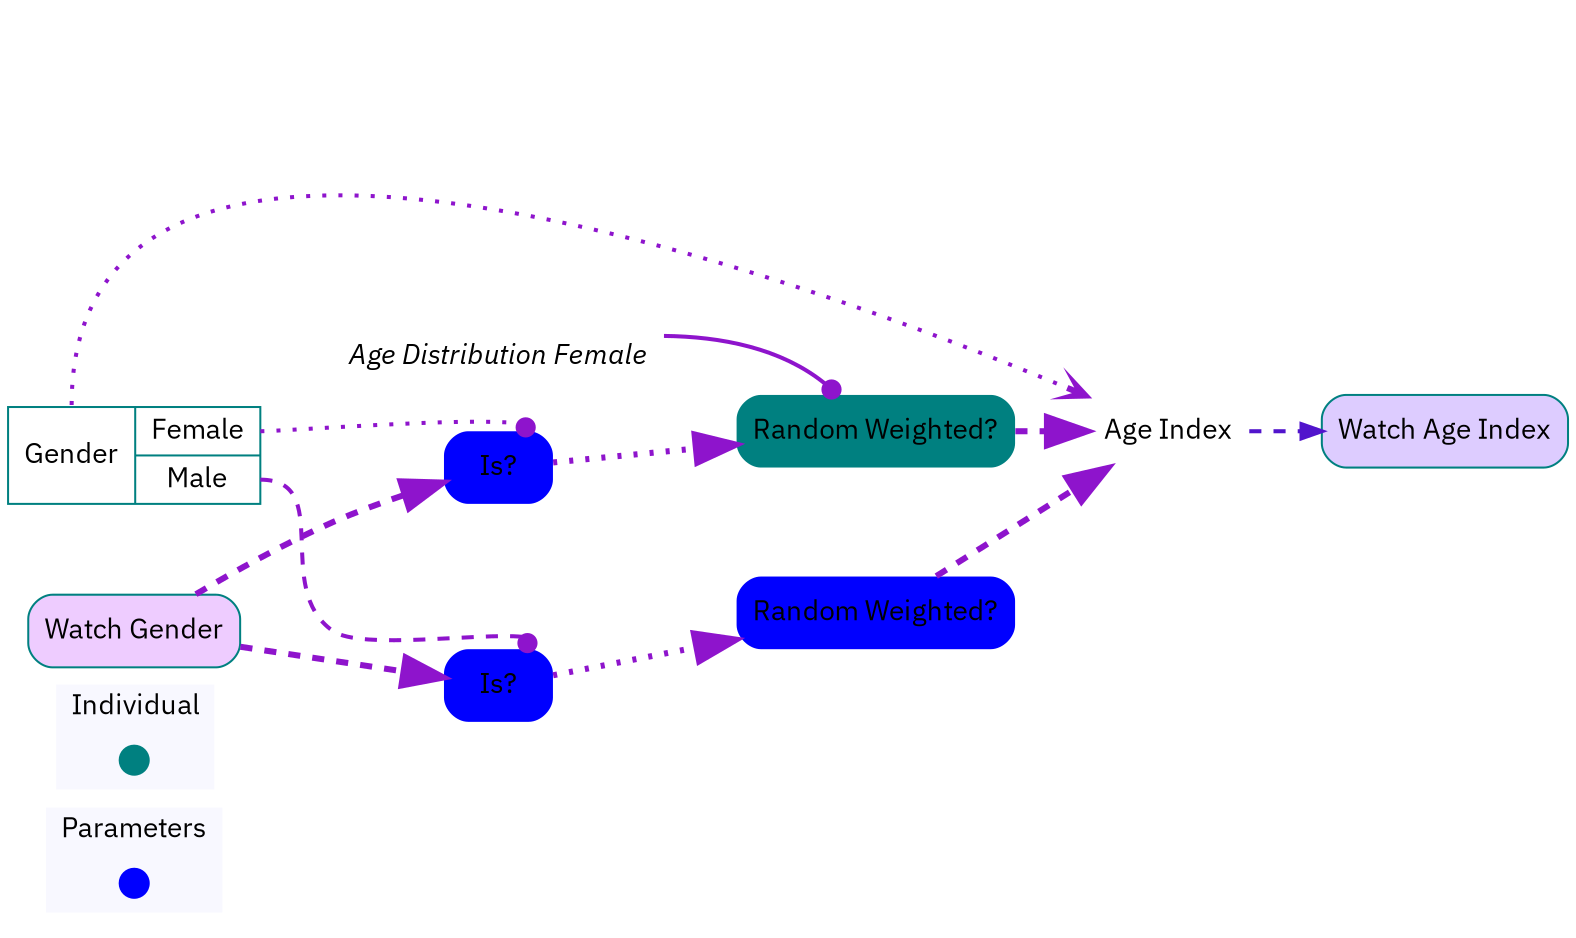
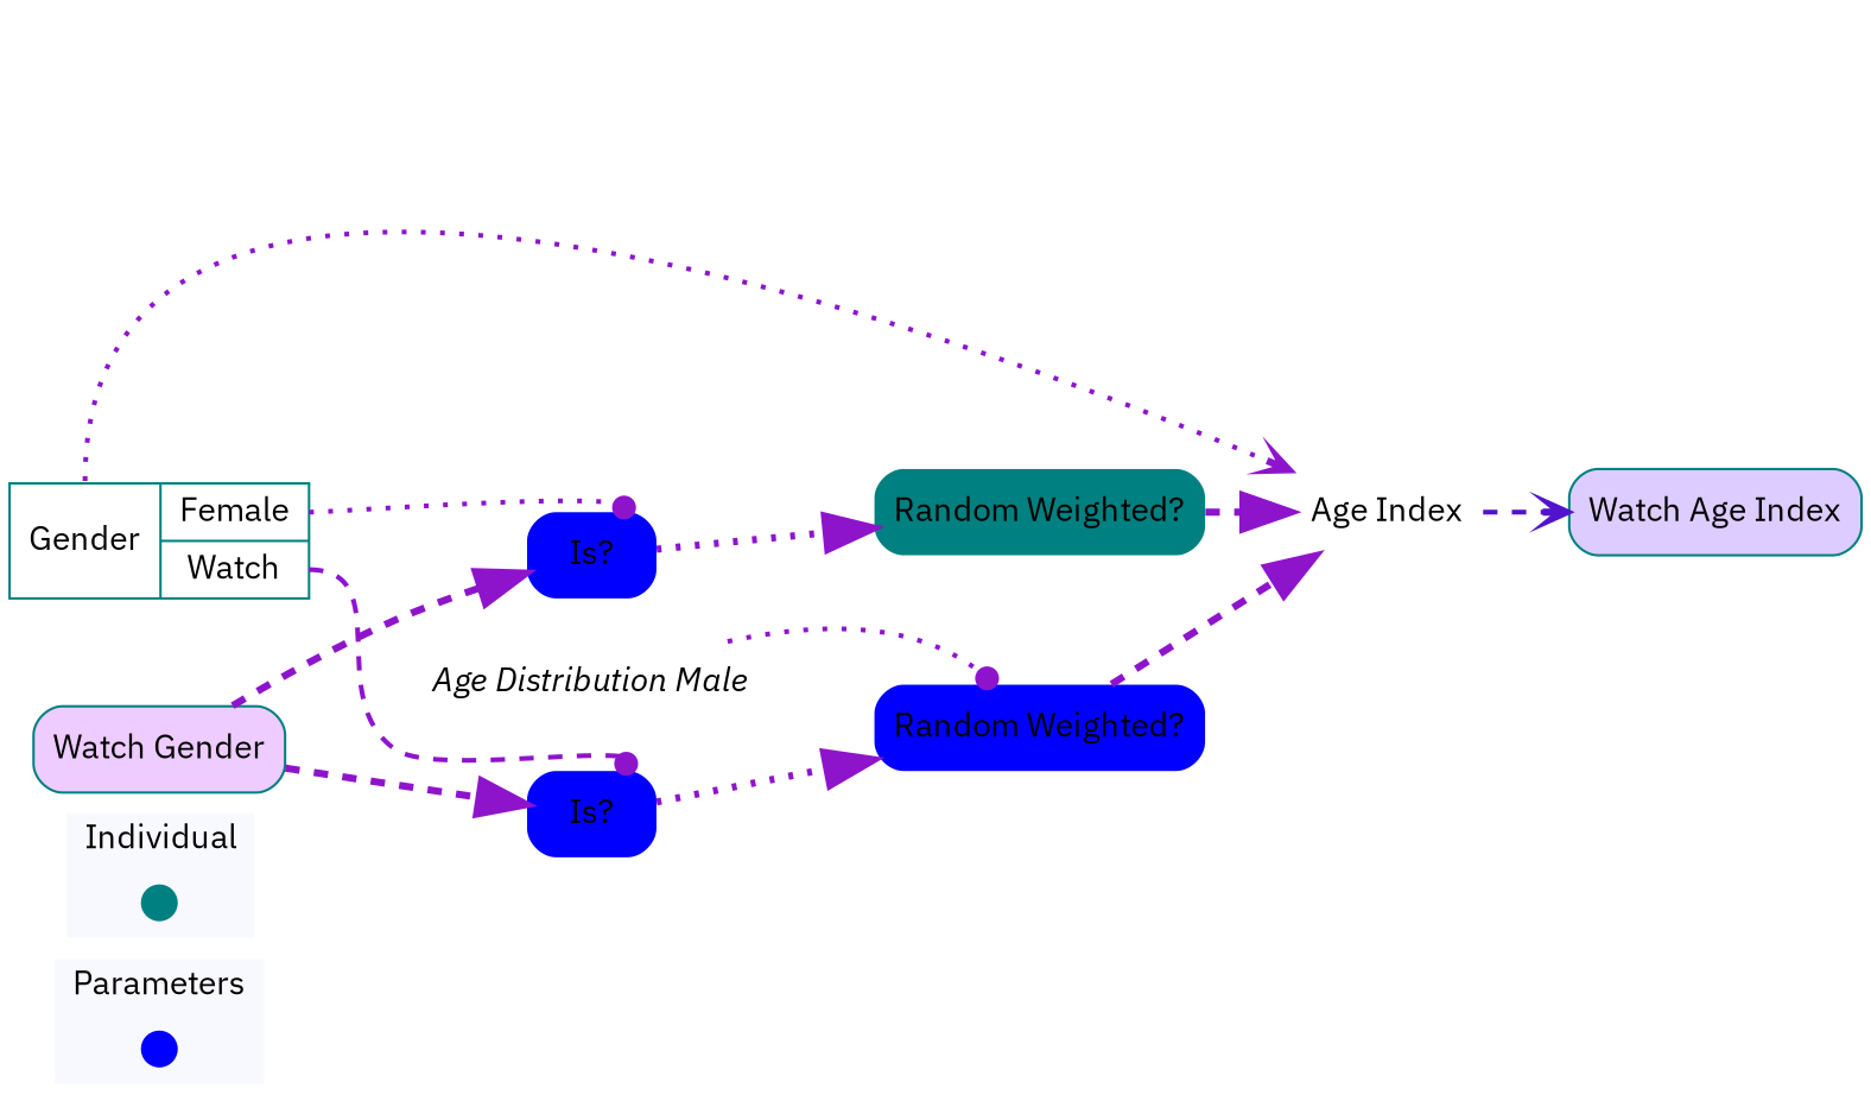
  digraph {
    fontname="IBM Plex Sans"
    rankdir=LR
    node [color=blue fontname="IBM Plex Sans" shape=none style=filled]
    edge [color="0.777, 0.9 , 0.8" fontname="IBM Plex Sans" penwidth=2.0 style=dashed]
    contextOverview [fixedsize=true fontcolor=white height=.2 shape=point width=.2]
    watchGenderOverview [color=teal fixedsize=true fontcolor=white height=.2 shape=point width=.2]
    n3 [color=teal fillcolor="0.722, 0.2, 1.0" label="Watch Age Index" shape=box style="rounded,filled"]
    n4 [fillcolor=white fontsize=14 label="Age Index"]
-   n5 [color=teal fillcolor=white label="{<individualgender> Gender | {<individualgenderfemale> Female|<individualgendermale> Male}}" shape=record]
+   n5 [color=teal fillcolor=white label="{<individualgender> Gender | {<individualgenderfemale> Female|<individualgendermale> Watch}}" shape=record]
    n6 [label="Is?" style="rounded,filled"]
    n7 [label="Is?" style="rounded,filled"]
    n8 [color=teal fillcolor="0.777, 0.2, 1.0" label="Watch Gender" shape=box style="rounded,filled"]
    n9 [label="Random Weighted?" style="rounded,filled"]
    n10 [color=teal label="Random Weighted?" style="rounded,filled"]
-   n11 [color=none fillcolor=white fontsize=14 label=<<i>Age Distribution Female</i>>]
+   n12 [color=none fillcolor=white fontsize=14 label=<<i>Age Distribution Male</i>>]
    subgraph cluster_1 {
      color=white
      fillcolor=ghostwhite
      label=Parameters
      labeljust=l
      style=filled
      contextOverview
    }
    subgraph cluster_2 {
      color=white
      fillcolor=ghostwhite
      label=Individual
      labeljust=l
      nodesep=0.1
      style=filled
      watchGenderOverview
    }
-   n4 -> n3 [arrowhead=normal color="0.722, 0.9 , 0.8"]
+   n4 -> n3 [arrowhead=vee color="0.722, 0.9 , 0.8"]
    n5 -> n4 [arrowhead=vee style=dotted tailport=individualgender]
    n5 -> n6 [arrowhead=dot headport=ne tailport=individualgendermale]
    n5 -> n7 [arrowhead=dot headport=ne style=dotted tailport=individualgenderfemale]
    n6 -> n9 [arrowsize=2.0 penwidth=3.0 style=dotted]
    n7 -> n10 [arrowsize=2.0 penwidth=3.0 style=dotted]
    n8 -> n6 [arrowsize=2.0 penwidth=3.0]
    n8 -> n7 [arrowsize=2.0 penwidth=3.0]
    n9 -> n4 [arrowsize=2.0 penwidth=3.0]
    n10 -> n4 [arrowsize=2.0 penwidth=3.0]
-   n11 -> n10 [arrowhead=dot headport=nw style=solid]
+   n12 -> n9 [arrowhead=dot headport=nw style=dotted]
  }
